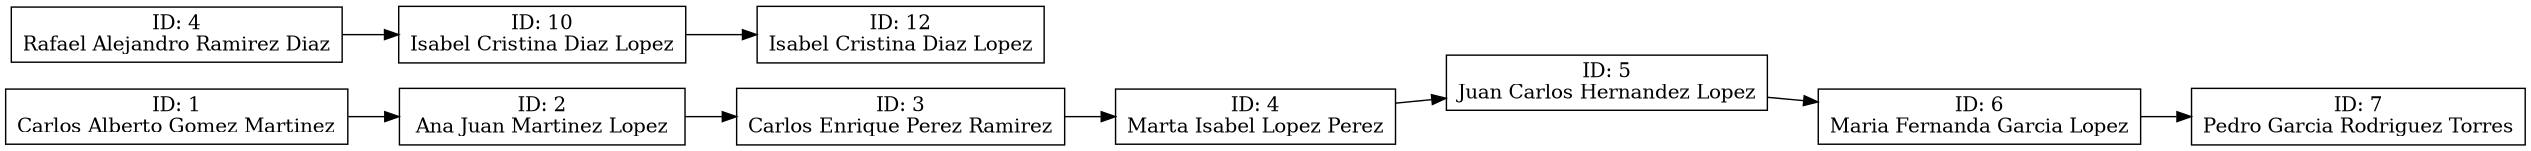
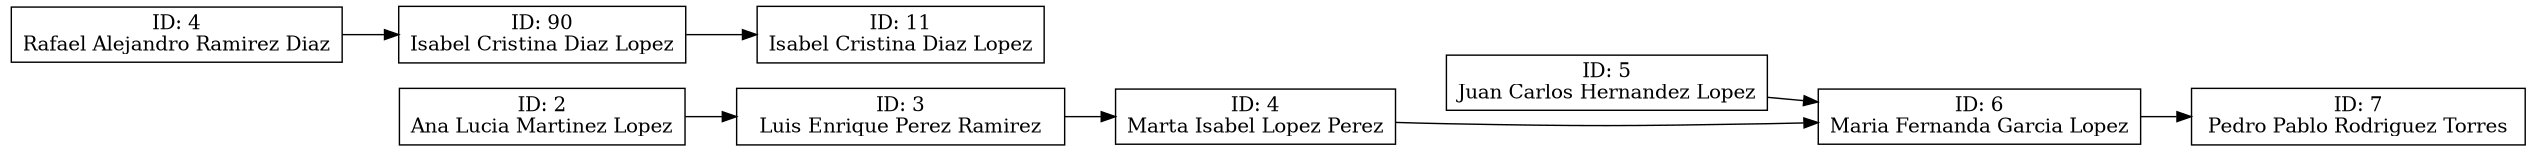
  digraph {
    rankdir=LR
    node [shape=record]
-   n1 [label="ID: 1\nCarlos Alberto Gomez Martinez"]
-   n2 [label="ID: 2\nAna Juan Martinez Lopez"]
-   n3 [label="ID: 3\nCarlos Enrique Perez Ramirez"]
+   n2 [label="ID: 2\nAna Lucia Martinez Lopez"]
+   n3 [label="ID: 3\nLuis Enrique Perez Ramirez"]
    n4 [label="ID: 4\nMarta Isabel Lopez Perez"]
    n5 [label="ID: 5\nJuan Carlos Hernandez Lopez"]
    n6 [label="ID: 6\nMaria Fernanda Garcia Lopez"]
-   n7 [label="ID: 7\nPedro Garcia Rodriguez Torres"]
+   n7 [label="ID: 7\nPedro Pablo Rodriguez Torres"]
    n8 [label="ID: 4\nRafael Alejandro Ramirez Diaz"]
-   n9 [label="ID: 10\nIsabel Cristina Diaz Lopez"]
-   n10 [label="ID: 12\nIsabel Cristina Diaz Lopez"]
-   n1 -> n2
+   n9 [label="ID: 90\nIsabel Cristina Diaz Lopez"]
+   n10 [label="ID: 11\nIsabel Cristina Diaz Lopez"]
    n2 -> n3
    n3 -> n4
-   n4 -> n5
+   n4 -> n6
    n5 -> n6
    n6 -> n7
    n8 -> n9
    n9 -> n10
  }
